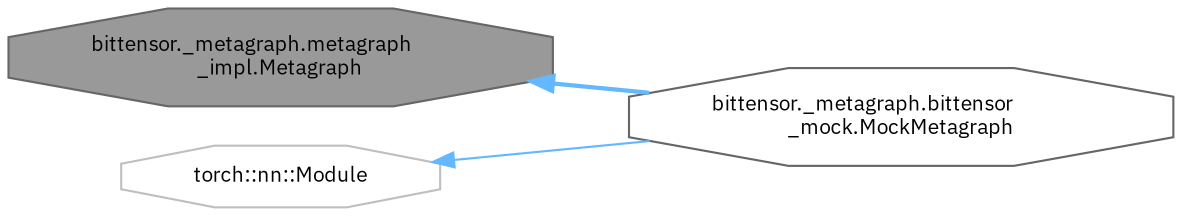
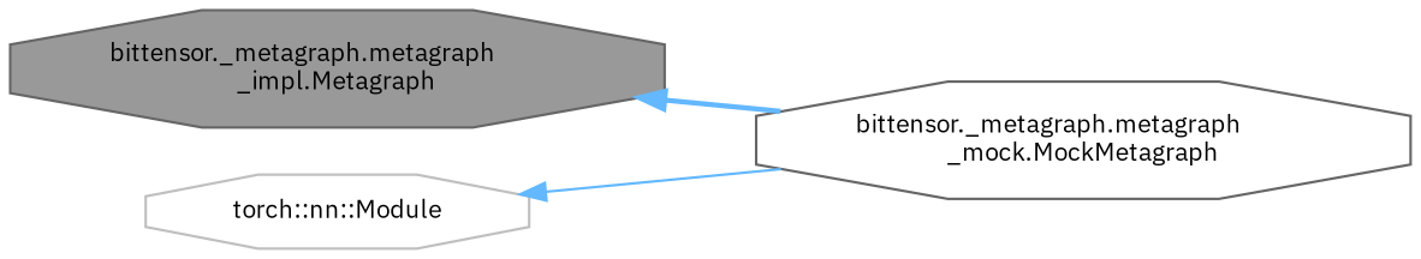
  digraph {
    fontname="IBM Plex Sans"
    rankdir=LR
    node [color=gray40 fillcolor=white fontname="IBM Plex Sans" fontsize=10 shape=octagon style=filled]
    edge [color=steelblue1 dir=back fontname="IBM Plex Sans" fontsize=10 labelfontname=Helvetica labelfontsize=10]
    n1 [fillcolor=grey60 fontcolor=black height=0.2 label="bittensor._metagraph.metagraph\l_impl.Metagraph" width=0.4]
-   n2 [height=0.2 label="bittensor._metagraph.bittensor\l_mock.MockMetagraph" width=0.4]
+   n2 [height=0.2 label="bittensor._metagraph.metagraph\l_mock.MockMetagraph" width=0.4]
    n3 [color=grey75 height=0.2 label="torch::nn::Module" width=0.4]
    n1 -> n2 [style=bold]
    n3 -> n2 [style=solid]
  }
